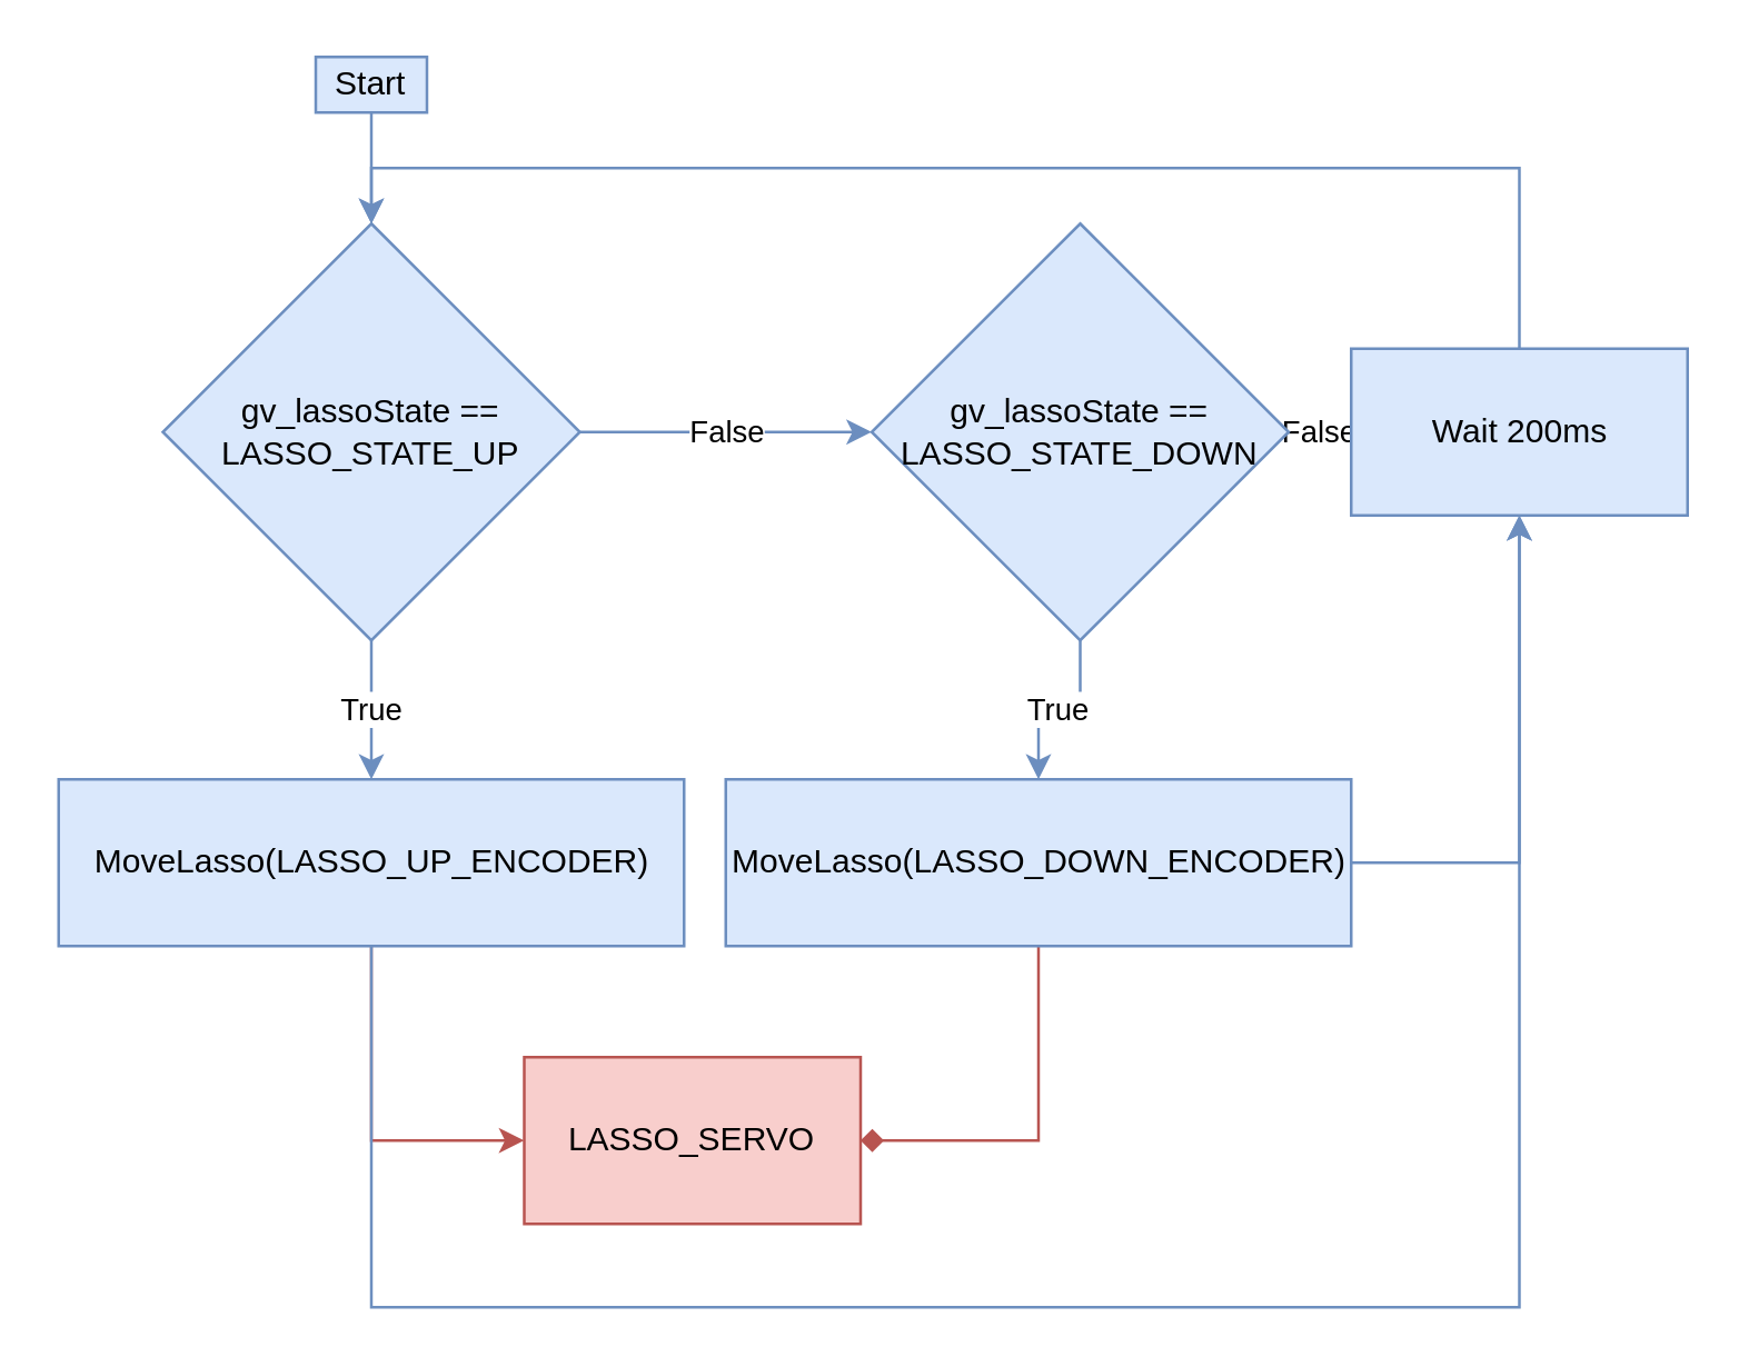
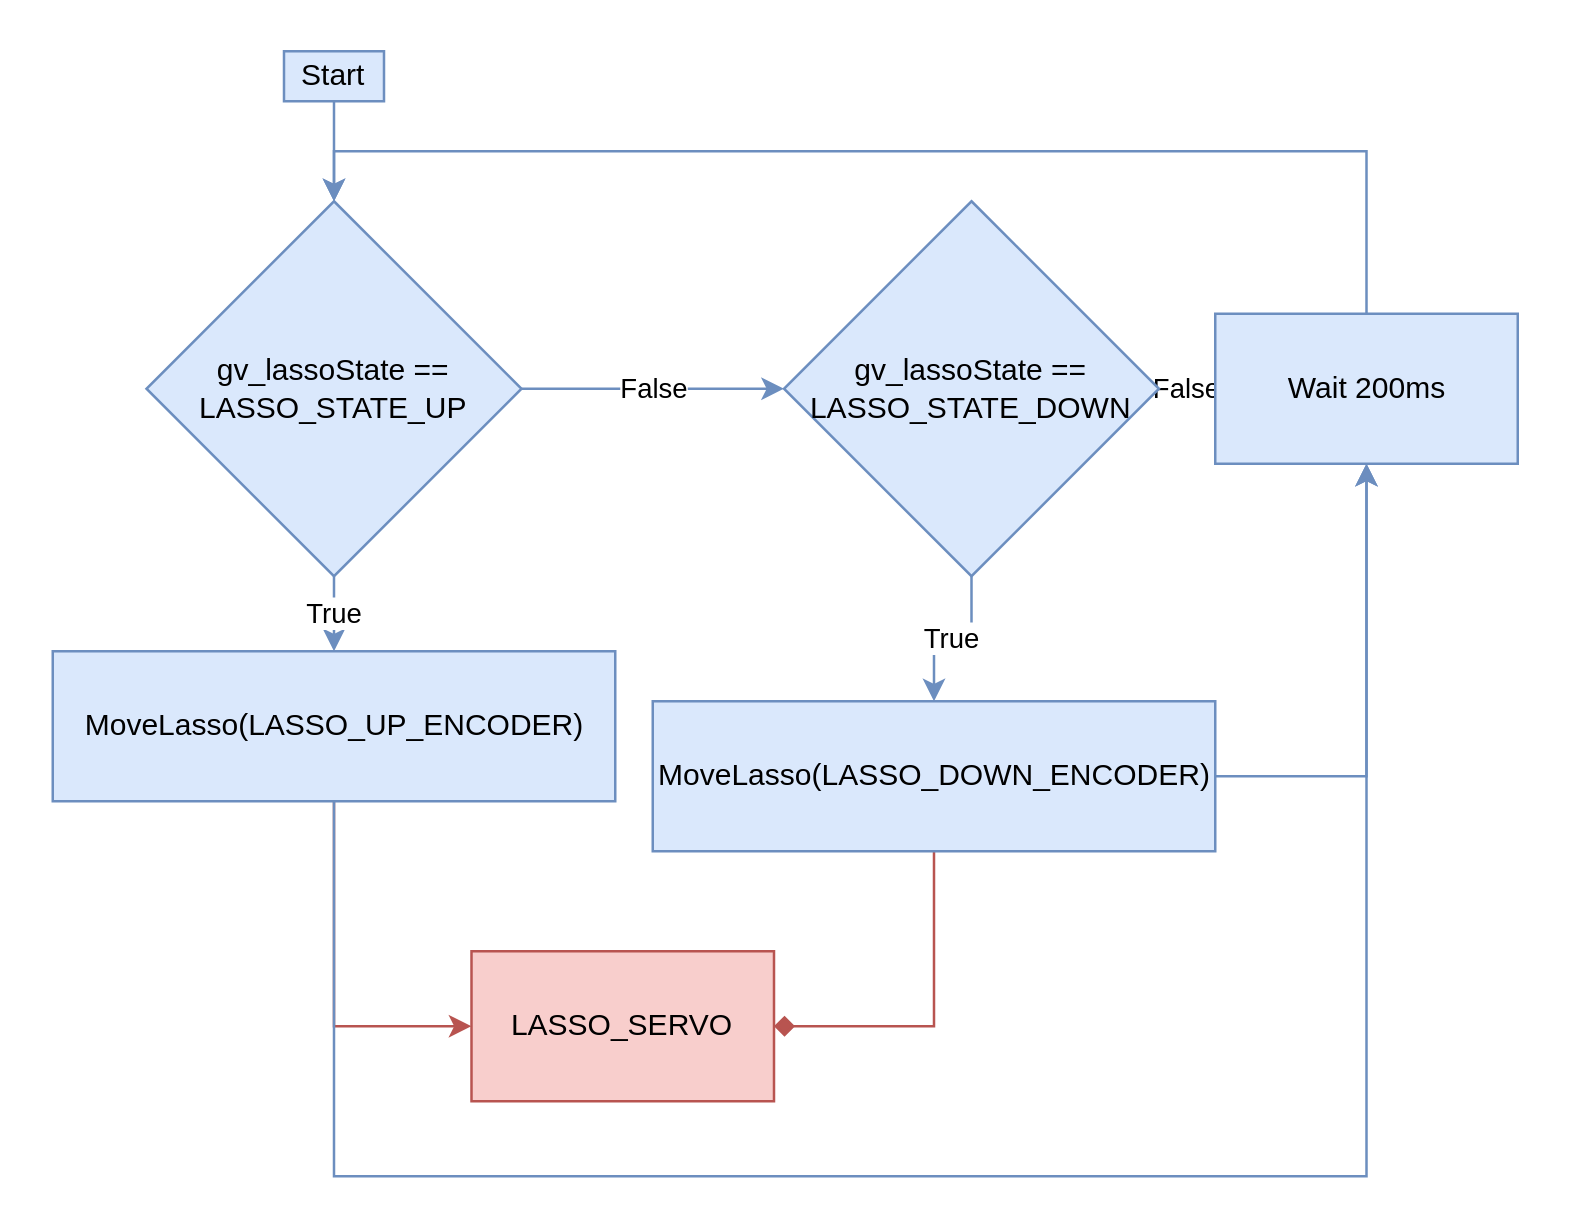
  <mxCell id="0" />
  <mxCell id="1" parent="0" />
  <mxCell id="2" value="True" style="edgeStyle=orthogonalEdgeStyle;rounded=0;orthogonalLoop=1;jettySize=auto;html=1;fillColor=#dae8fc;strokeColor=#6c8ebf;" parent="1" source="4" target="10" edge="1"><mxGeometry relative="1" as="geometry" /></mxCell>
  <mxCell id="3" value="False" style="edgeStyle=orthogonalEdgeStyle;rounded=0;orthogonalLoop=1;jettySize=auto;html=1;fillColor=#dae8fc;strokeColor=#6c8ebf;" parent="1" source="4" target="7" edge="1"><mxGeometry relative="1" as="geometry" /></mxCell>
  <mxCell id="4" value="gv_lassoState == LASSO_STATE_UP" style="rhombus;whiteSpace=wrap;html=1;fillColor=#dae8fc;strokeColor=#6c8ebf;" parent="1" vertex="1"><mxGeometry x="58" y="80" width="150" height="150" as="geometry" /></mxCell>
  <mxCell id="5" value="True" style="edgeStyle=orthogonalEdgeStyle;rounded=0;orthogonalLoop=1;jettySize=auto;html=1;fillColor=#dae8fc;strokeColor=#6c8ebf;" parent="1" source="7" target="15" edge="1"><mxGeometry relative="1" as="geometry" /></mxCell>
  <mxCell id="6" value="False" style="edgeStyle=orthogonalEdgeStyle;rounded=0;orthogonalLoop=1;jettySize=auto;html=1;fillColor=#dae8fc;strokeColor=#6c8ebf;" parent="1" source="7" target="17" edge="1"><mxGeometry relative="1" as="geometry" /></mxCell>
  <mxCell id="7" value="gv_lassoState == LASSO_STATE_DOWN" style="rhombus;whiteSpace=wrap;html=1;fillColor=#dae8fc;strokeColor=#6c8ebf;" parent="1" vertex="1"><mxGeometry x="313" y="80" width="150" height="150" as="geometry" /></mxCell>
  <mxCell id="8" value="" style="edgeStyle=orthogonalEdgeStyle;rounded=0;orthogonalLoop=1;jettySize=auto;html=1;entryX=0;entryY=0.5;entryDx=0;entryDy=0;fillColor=#f8cecc;strokeColor=#b85450;" parent="1" source="10" target="18" edge="1"><mxGeometry relative="1" as="geometry"><mxPoint x="133" y="420" as="targetPoint" /></mxGeometry></mxCell>
  <mxCell id="9" value="" style="edgeStyle=orthogonalEdgeStyle;rounded=0;orthogonalLoop=1;jettySize=auto;html=1;entryX=0.5;entryY=1;entryDx=0;entryDy=0;fillColor=#dae8fc;strokeColor=#6c8ebf;" parent="1" source="10" target="17" edge="1"><mxGeometry relative="1" as="geometry"><mxPoint x="-59.5" y="310" as="targetPoint" /><Array as="points"><mxPoint x="133" y="470" /><mxPoint x="546" y="470" /></Array></mxGeometry></mxCell>
- <mxCell id="10" value="MoveLasso(LASSO_UP_ENCODER)" style="rounded=0;whiteSpace=wrap;html=1;fillColor=#dae8fc;strokeColor=#6c8ebf;" parent="1" vertex="1"><mxGeometry x="20.5" y="280" width="225" height="60" as="geometry" /></mxCell>
+ <mxCell id="10" value="MoveLasso(LASSO_UP_ENCODER)" style="rounded=0;whiteSpace=wrap;html=1;fillColor=#dae8fc;strokeColor=#6c8ebf;" parent="1" vertex="1"><mxGeometry x="20.5" y="260" width="225" height="60" as="geometry" /></mxCell>
  <mxCell id="11" value="" style="edgeStyle=orthogonalEdgeStyle;rounded=0;orthogonalLoop=1;jettySize=auto;html=1;entryX=0.5;entryY=0;entryDx=0;entryDy=0;fillColor=#dae8fc;strokeColor=#6c8ebf;exitX=0.5;exitY=1;exitDx=0;exitDy=0;" parent="1" source="12" target="4" edge="1"><mxGeometry relative="1" as="geometry"><mxPoint x="122" y="0" as="sourcePoint" /><mxPoint x="122" y="80" as="targetPoint" /><Array as="points"><mxPoint x="133" y="40" /></Array></mxGeometry></mxCell>
  <mxCell id="12" value="Start" style="text;html=1;strokeColor=#6c8ebf;fillColor=#dae8fc;align=center;verticalAlign=middle;whiteSpace=wrap;rounded=0;" parent="1" vertex="1"><mxGeometry x="113" y="20" width="40" height="20" as="geometry" /></mxCell>
  <mxCell id="13" value="" style="edgeStyle=orthogonalEdgeStyle;rounded=0;orthogonalLoop=1;jettySize=auto;html=1;entryX=1;entryY=0.5;entryDx=0;entryDy=0;fillColor=#f8cecc;strokeColor=#b85450;endArrow=diamond;" parent="1" source="15" target="18" edge="1"><mxGeometry relative="1" as="geometry"><mxPoint x="373" y="420" as="targetPoint" /></mxGeometry></mxCell>
  <mxCell id="14" value="" style="edgeStyle=orthogonalEdgeStyle;rounded=0;orthogonalLoop=1;jettySize=auto;html=1;entryX=0.5;entryY=1;entryDx=0;entryDy=0;fillColor=#dae8fc;strokeColor=#6c8ebf;" parent="1" source="15" target="17" edge="1"><mxGeometry relative="1" as="geometry"><mxPoint x="565.5" y="310" as="targetPoint" /><Array as="points"><mxPoint x="546" y="310" /></Array></mxGeometry></mxCell>
  <mxCell id="15" value="MoveLasso(LASSO_DOWN_ENCODER)" style="rounded=0;whiteSpace=wrap;html=1;fillColor=#dae8fc;strokeColor=#6c8ebf;" parent="1" vertex="1"><mxGeometry x="260.5" y="280" width="225" height="60" as="geometry" /></mxCell>
  <mxCell id="16" value="" style="edgeStyle=orthogonalEdgeStyle;rounded=0;orthogonalLoop=1;jettySize=auto;html=1;entryX=0.5;entryY=0;entryDx=0;entryDy=0;fillColor=#dae8fc;strokeColor=#6c8ebf;" parent="1" source="17" target="4" edge="1"><mxGeometry relative="1" as="geometry"><mxPoint x="546" y="40" as="targetPoint" /><Array as="points"><mxPoint x="546" y="60" /><mxPoint x="133" y="60" /></Array></mxGeometry></mxCell>
  <mxCell id="17" value="Wait 200ms" style="rounded=0;whiteSpace=wrap;html=1;fillColor=#dae8fc;strokeColor=#6c8ebf;" parent="1" vertex="1"><mxGeometry x="485.5" y="125" width="121" height="60" as="geometry" /></mxCell>
  <mxCell id="18" value="LASSO_SERVO" style="rounded=0;whiteSpace=wrap;html=1;fillColor=#f8cecc;strokeColor=#b85450;" parent="1" vertex="1"><mxGeometry x="188" y="380" width="121" height="60" as="geometry" /></mxCell>
